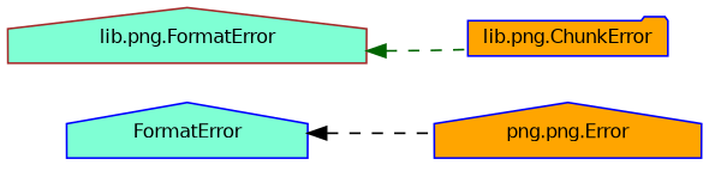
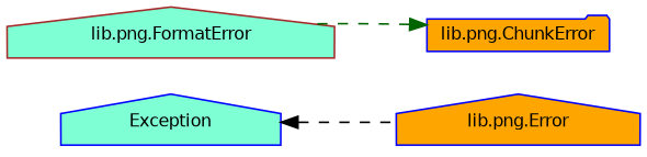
  digraph {
    rankdir=LR
    node [color=blue fillcolor=aquamarine fontname=Helvetica fontsize=10 shape=house style=filled]
    edge [dir=back fontname=Helvetica fontsize=10 labelfontname=Helvetica labelfontsize=10 style=dashed]
-   n1 [height=0.2 label=FormatError width=0.4]
-   n2 [fillcolor=orange height=0.2 label="png.png.Error" width=0.4]
+   n1 [height=0.2 label=Exception width=0.4]
+   n2 [fillcolor=orange height=0.2 label="lib.png.Error" width=0.4]
    n3 [color=brown height=0.2 label="lib.png.FormatError" width=0.4]
    n4 [fillcolor=orange height=0.2 label="lib.png.ChunkError" shape=folder width=0.4]
    n1 -> n2 [color=black]
-   n3 -> n4 [color=darkgreen]
+   n4 -> n3 [color=darkgreen]
  }
